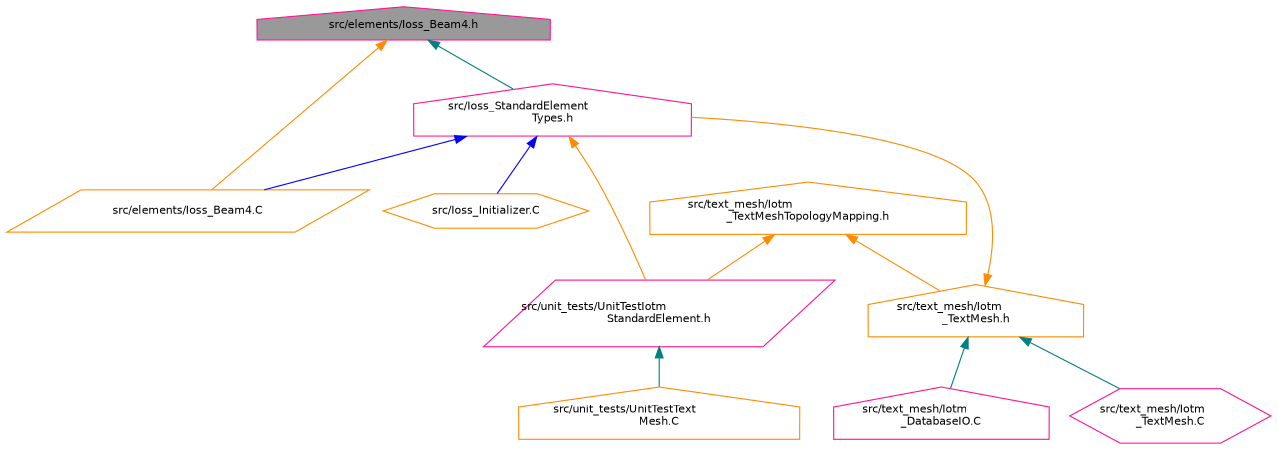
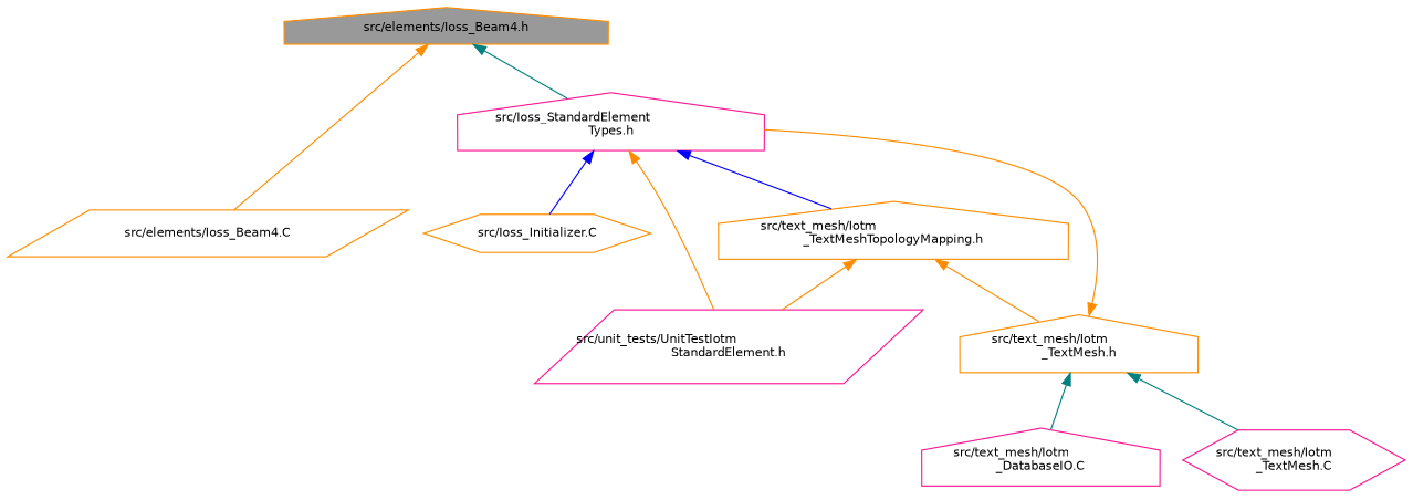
  digraph {
    node [color=deeppink fillcolor=white fontname=Helvetica fontsize=10 shape=house style=filled]
    edge [color=darkorange dir=back fontname=Helvetica fontsize=10 labelfontname=Helvetica labelfontsize=10 style=solid]
-   n1 [fillcolor=grey60 fontcolor=black height=0.2 label="src/elements/Ioss_Beam4.h" width=0.4]
+   n1 [color=darkorange fillcolor=grey60 fontcolor=black height=0.2 label="src/elements/Ioss_Beam4.h" width=0.4]
    n2 [height=0.2 label="src/Ioss_StandardElement\lTypes.h" width=0.4]
    n3 [color=darkorange height=0.2 label="src/elements/Ioss_Beam4.C" shape=parallelogram width=0.4]
    n4 [color=darkorange height=0.2 label="src/Ioss_Initializer.C" shape=hexagon width=0.4]
    n5 [color=darkorange height=0.2 label="src/text_mesh/Iotm\l_TextMeshTopologyMapping.h" width=0.4]
    n6 [height=0.2 label="src/unit_tests/UnitTestIotm\lStandardElement.h" shape=parallelogram width=0.4]
    n7 [color=darkorange height=0.2 label="src/text_mesh/Iotm\l_TextMesh.h" width=0.4]
    n8 [height=0.2 label="src/text_mesh/Iotm\l_DatabaseIO.C" width=0.4]
    n9 [height=0.2 label="src/text_mesh/Iotm\l_TextMesh.C" shape=hexagon width=0.4]
-   n10 [color=darkorange height=0.2 label="src/unit_tests/UnitTestText\lMesh.C" width=0.4]
    n1 -> n2 [color=teal]
    n1 -> n3
    n2 -> n4 [color=blue]
-   n2 -> n3 [color=blue]
+   n2 -> n5 [color=blue]
    n2 -> n6
    n5 -> n6
    n5 -> n7
-   n6 -> n10 [color=teal]
    n7 -> n2
    n7 -> n8 [color=teal]
    n7 -> n9 [color=teal]
  }
